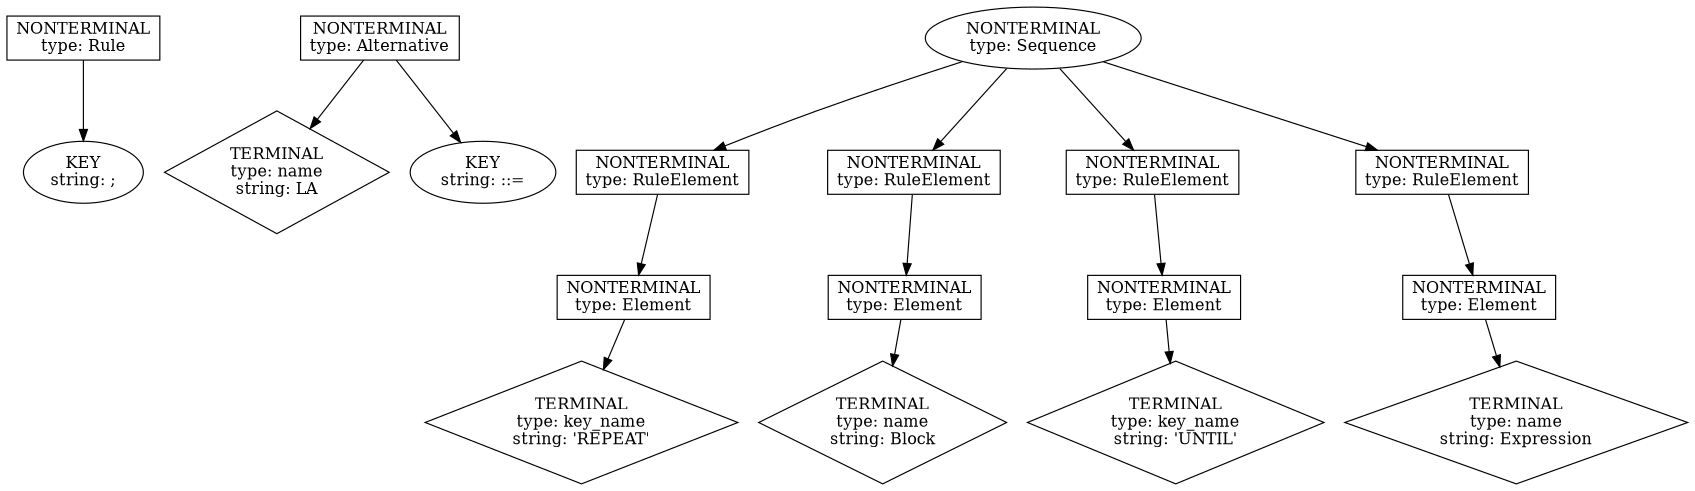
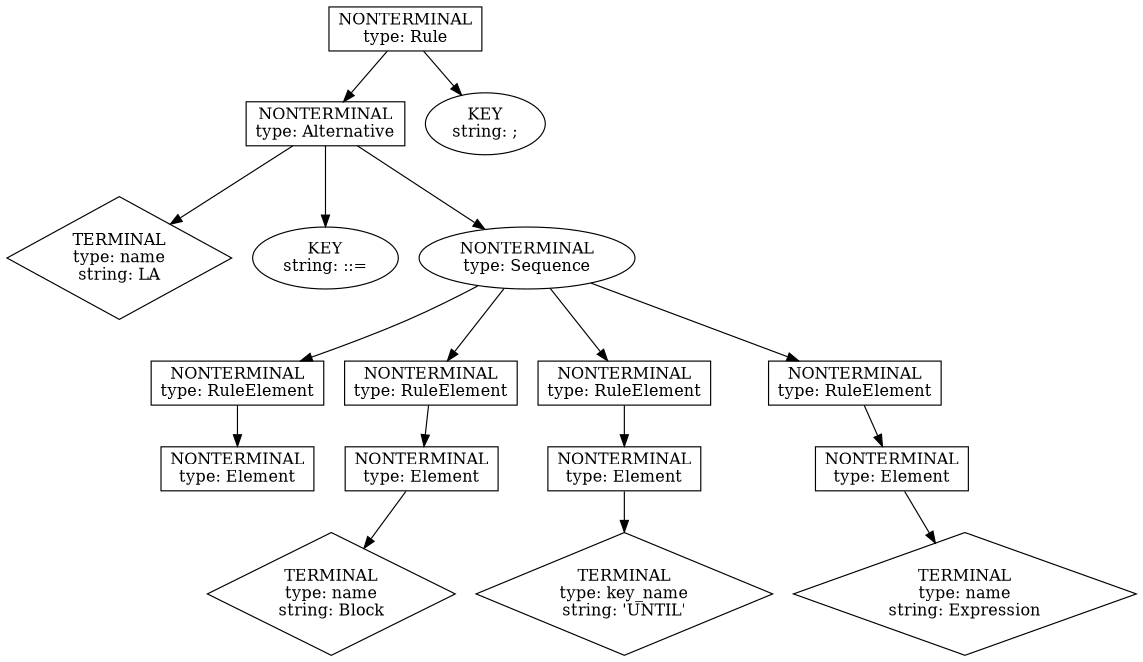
  digraph {
    node [shape=box]
    n1 [label="NONTERMINAL\ntype: Rule"]
    n2 [label="NONTERMINAL\ntype: Alternative"]
    n3 [label="KEY\nstring: ;" shape=oval]
    n4 [label="TERMINAL\ntype: name\nstring: LA" shape=diamond]
    n5 [label="KEY\nstring: ::=" shape=oval]
    n6 [label="NONTERMINAL\ntype: Sequence" shape=ellipse]
    n7 [label="NONTERMINAL\ntype: RuleElement"]
    n8 [label="NONTERMINAL\ntype: RuleElement"]
    n9 [label="NONTERMINAL\ntype: RuleElement"]
    n10 [label="NONTERMINAL\ntype: RuleElement"]
    n11 [label="NONTERMINAL\ntype: Element"]
    n12 [label="NONTERMINAL\ntype: Element"]
    n13 [label="NONTERMINAL\ntype: Element"]
    n14 [label="NONTERMINAL\ntype: Element"]
-   n15 [label="TERMINAL\ntype: key_name\nstring: 'REPEAT'" shape=diamond]
    n16 [label="TERMINAL\ntype: name\nstring: Block" shape=diamond]
    n17 [label="TERMINAL\ntype: key_name\nstring: 'UNTIL'" shape=diamond]
    n18 [label="TERMINAL\ntype: name\nstring: Expression" shape=diamond]
+   n1 -> n2
    n1 -> n3
    n2 -> n4
    n2 -> n5
+   n2 -> n6
    n6 -> n7
    n6 -> n8
    n6 -> n9
    n6 -> n10
    n7 -> n11
    n8 -> n12
    n9 -> n13
    n10 -> n14
-   n11 -> n15
    n12 -> n16
    n13 -> n17
    n14 -> n18
  }
